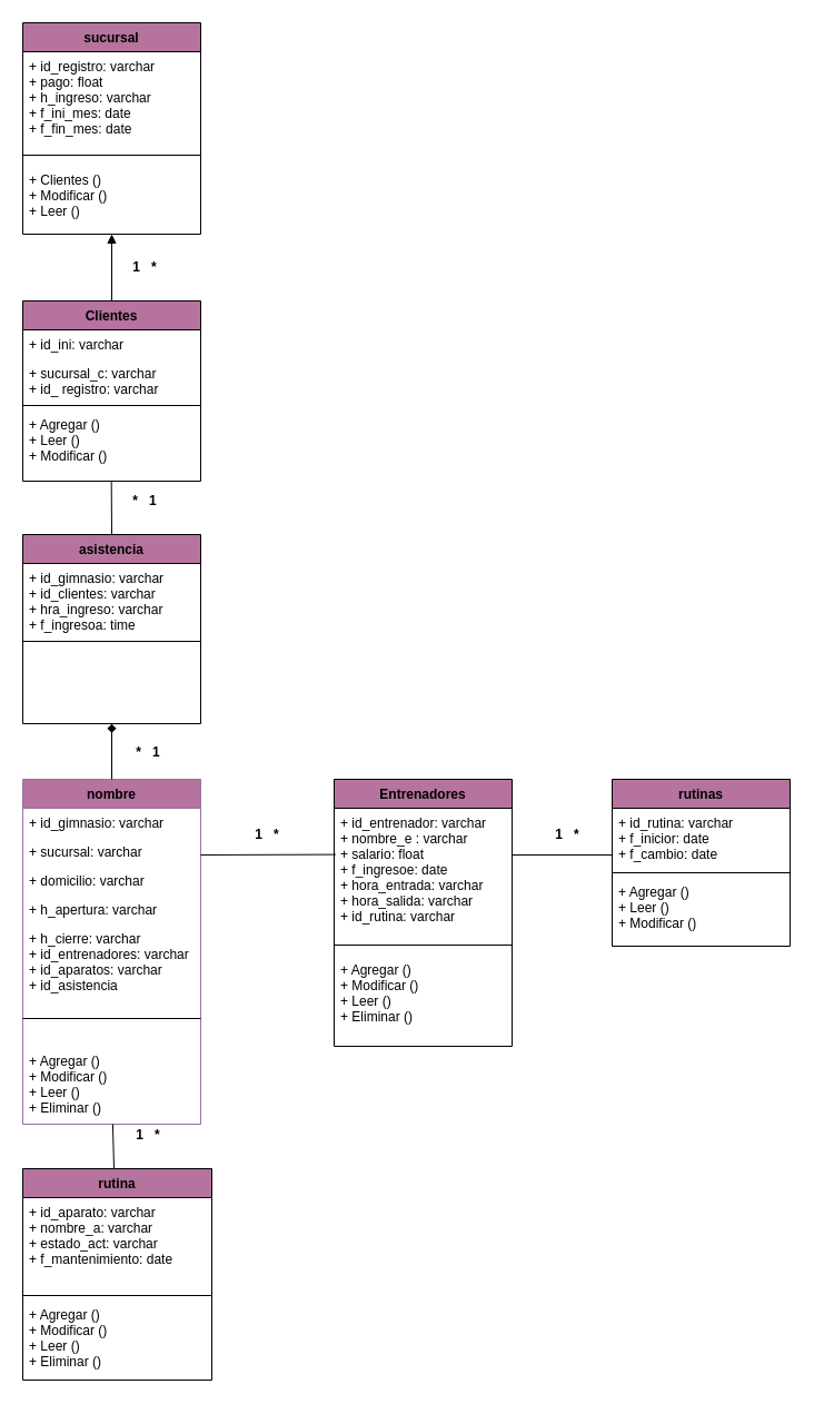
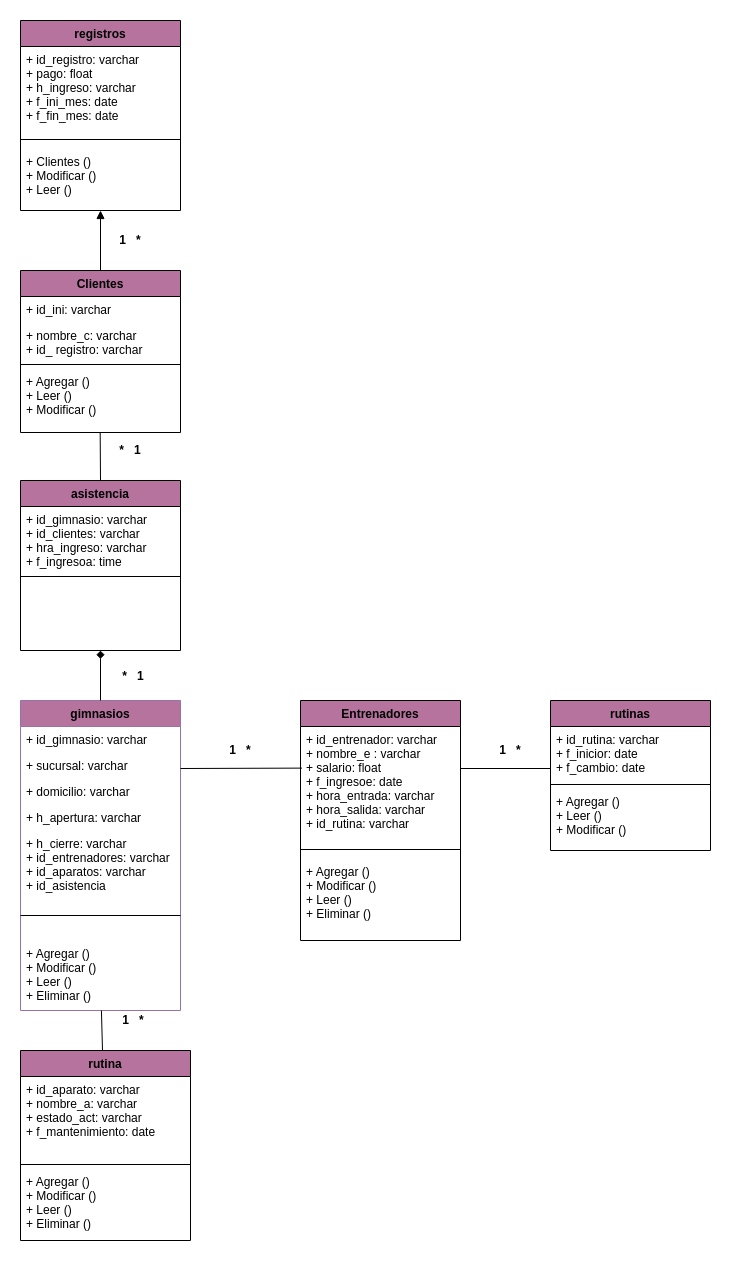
  <mxCell id="0" />
  <mxCell id="1" parent="0" />
- <mxCell id="2" value="nombre" style="swimlane;fontStyle=1;align=center;verticalAlign=top;childLayout=stackLayout;horizontal=1;startSize=26;horizontalStack=0;resizeParent=1;resizeLast=0;collapsible=1;marginBottom=0;rounded=0;shadow=0;strokeWidth=1;strokeColor=#9673a6;fillColor=#B5739D;" parent="1" vertex="1"><mxGeometry x="20" y="700" width="160" height="310" as="geometry"><mxRectangle x="230" y="140" width="160" height="26" as="alternateBounds" /></mxGeometry></mxCell>
+ <mxCell id="2" value="gimnasios" style="swimlane;fontStyle=1;align=center;verticalAlign=top;childLayout=stackLayout;horizontal=1;startSize=26;horizontalStack=0;resizeParent=1;resizeLast=0;collapsible=1;marginBottom=0;rounded=0;shadow=0;strokeWidth=1;strokeColor=#9673a6;fillColor=#B5739D;" parent="1" vertex="1"><mxGeometry x="20" y="700" width="160" height="310" as="geometry"><mxRectangle x="230" y="140" width="160" height="26" as="alternateBounds" /></mxGeometry></mxCell>
  <mxCell id="3" value="+ id_gimnasio: varchar" style="text;align=left;verticalAlign=top;spacingLeft=4;spacingRight=4;overflow=hidden;rotatable=0;points=[[0,0.5],[1,0.5]];portConstraint=eastwest;" parent="2" vertex="1"><mxGeometry y="26" width="160" height="26" as="geometry" /></mxCell>
  <mxCell id="4" value="+ sucursal: varchar" style="text;align=left;verticalAlign=top;spacingLeft=4;spacingRight=4;overflow=hidden;rotatable=0;points=[[0,0.5],[1,0.5]];portConstraint=eastwest;rounded=0;shadow=0;html=0;" parent="2" vertex="1"><mxGeometry y="52" width="160" height="26" as="geometry" /></mxCell>
  <mxCell id="5" value="+ domicilio: varchar" style="text;align=left;verticalAlign=top;spacingLeft=4;spacingRight=4;overflow=hidden;rotatable=0;points=[[0,0.5],[1,0.5]];portConstraint=eastwest;rounded=0;shadow=0;html=0;" parent="2" vertex="1"><mxGeometry y="78" width="160" height="26" as="geometry" /></mxCell>
  <mxCell id="6" value="+ h_apertura: varchar" style="text;align=left;verticalAlign=top;spacingLeft=4;spacingRight=4;overflow=hidden;rotatable=0;points=[[0,0.5],[1,0.5]];portConstraint=eastwest;rounded=0;shadow=0;html=0;" parent="2" vertex="1"><mxGeometry y="104" width="160" height="26" as="geometry" /></mxCell>
  <mxCell id="7" value="+ h_cierre: varchar&#10;+ id_entrenadores: varchar&#10;+ id_aparatos: varchar&#10;+ id_asistencia&#10;" style="text;align=left;verticalAlign=top;spacingLeft=4;spacingRight=4;overflow=hidden;rotatable=0;points=[[0,0.5],[1,0.5]];portConstraint=eastwest;rounded=0;shadow=0;html=0;" parent="2" vertex="1"><mxGeometry y="130" width="160" height="60" as="geometry" /></mxCell>
  <mxCell id="8" value="" style="line;html=1;strokeWidth=1;align=left;verticalAlign=middle;spacingTop=-1;spacingLeft=3;spacingRight=3;rotatable=0;labelPosition=right;points=[];portConstraint=eastwest;" parent="2" vertex="1"><mxGeometry y="190" width="160" height="50" as="geometry" /></mxCell>
  <mxCell id="9" value="+ Agregar ()&#10;+ Modificar ()&#10;+ Leer ()&#10;+ Eliminar ()" style="text;align=left;verticalAlign=top;spacingLeft=4;spacingRight=4;overflow=hidden;rotatable=0;points=[[0,0.5],[1,0.5]];portConstraint=eastwest;" parent="2" vertex="1"><mxGeometry y="240" width="160" height="70" as="geometry" /></mxCell>
  <mxCell id="10" value="rutina" style="swimlane;fontStyle=1;align=center;verticalAlign=top;childLayout=stackLayout;horizontal=1;startSize=26;horizontalStack=0;resizeParent=1;resizeLast=0;collapsible=1;marginBottom=0;rounded=0;shadow=0;strokeWidth=1;fillColor=#B5739D;" parent="1" vertex="1"><mxGeometry x="20" y="1050" width="170" height="190" as="geometry"><mxRectangle x="130" y="380" width="160" height="26" as="alternateBounds" /></mxGeometry></mxCell>
  <mxCell id="11" value="+ id_aparato: varchar&#10;+ nombre_a: varchar&#10;+ estado_act: varchar&#10;+ f_mantenimiento: date" style="text;align=left;verticalAlign=top;spacingLeft=4;spacingRight=4;overflow=hidden;rotatable=0;points=[[0,0.5],[1,0.5]];portConstraint=eastwest;" parent="10" vertex="1"><mxGeometry y="26" width="170" height="84" as="geometry" /></mxCell>
  <mxCell id="12" value="" style="line;html=1;strokeWidth=1;align=left;verticalAlign=middle;spacingTop=-1;spacingLeft=3;spacingRight=3;rotatable=0;labelPosition=right;points=[];portConstraint=eastwest;" parent="10" vertex="1"><mxGeometry y="110" width="170" height="8" as="geometry" /></mxCell>
  <mxCell id="13" value="+ Agregar ()&#10;+ Modificar ()&#10;+ Leer ()&#10;+ Eliminar ()" style="text;align=left;verticalAlign=top;spacingLeft=4;spacingRight=4;overflow=hidden;rotatable=0;points=[[0,0.5],[1,0.5]];portConstraint=eastwest;fontStyle=0" parent="10" vertex="1"><mxGeometry y="118" width="170" height="72" as="geometry" /></mxCell>
- <mxCell id="14" value="sucursal" style="swimlane;fontStyle=1;align=center;verticalAlign=top;childLayout=stackLayout;horizontal=1;startSize=26;horizontalStack=0;resizeParent=1;resizeLast=0;collapsible=1;marginBottom=0;rounded=0;shadow=0;strokeWidth=1;fillColor=#B5739D;" parent="1" vertex="1"><mxGeometry x="20" y="20" width="160" height="190" as="geometry"><mxRectangle x="340" y="380" width="170" height="26" as="alternateBounds" /></mxGeometry></mxCell>
+ <mxCell id="14" value="registros" style="swimlane;fontStyle=1;align=center;verticalAlign=top;childLayout=stackLayout;horizontal=1;startSize=26;horizontalStack=0;resizeParent=1;resizeLast=0;collapsible=1;marginBottom=0;rounded=0;shadow=0;strokeWidth=1;fillColor=#B5739D;" parent="1" vertex="1"><mxGeometry x="20" y="20" width="160" height="190" as="geometry"><mxRectangle x="340" y="380" width="170" height="26" as="alternateBounds" /></mxGeometry></mxCell>
  <mxCell id="15" value="+ id_registro: varchar&#10;+ pago: float&#10;+ h_ingreso: varchar&#10;+ f_ini_mes: date&#10;+ f_fin_mes: date&#10;" style="text;align=left;verticalAlign=top;spacingLeft=4;spacingRight=4;overflow=hidden;rotatable=0;points=[[0,0.5],[1,0.5]];portConstraint=eastwest;" parent="14" vertex="1"><mxGeometry y="26" width="160" height="84" as="geometry" /></mxCell>
  <mxCell id="16" value="" style="line;html=1;strokeWidth=1;align=left;verticalAlign=middle;spacingTop=-1;spacingLeft=3;spacingRight=3;rotatable=0;labelPosition=right;points=[];portConstraint=eastwest;" parent="14" vertex="1"><mxGeometry y="110" width="160" height="18" as="geometry" /></mxCell>
  <mxCell id="17" value="+ Clientes ()&#10;+ Modificar ()&#10;+ Leer ()" style="text;align=left;verticalAlign=top;spacingLeft=4;spacingRight=4;overflow=hidden;rotatable=0;points=[[0,0.5],[1,0.5]];portConstraint=eastwest;" parent="14" vertex="1"><mxGeometry y="128" width="160" height="52" as="geometry" /></mxCell>
  <mxCell id="18" value="Clientes" style="swimlane;fontStyle=1;align=center;verticalAlign=top;childLayout=stackLayout;horizontal=1;startSize=26;horizontalStack=0;resizeParent=1;resizeLast=0;collapsible=1;marginBottom=0;rounded=0;shadow=0;strokeWidth=1;fillColor=#B5739D;" parent="1" vertex="1"><mxGeometry x="20" y="270" width="160" height="162" as="geometry"><mxRectangle x="550" y="140" width="160" height="26" as="alternateBounds" /></mxGeometry></mxCell>
  <mxCell id="19" value="+ id_ini: varchar" style="text;align=left;verticalAlign=top;spacingLeft=4;spacingRight=4;overflow=hidden;rotatable=0;points=[[0,0.5],[1,0.5]];portConstraint=eastwest;rounded=0;shadow=0;html=0;" parent="18" vertex="1"><mxGeometry y="26" width="160" height="26" as="geometry" /></mxCell>
- <mxCell id="20" value="+ sucursal_c: varchar&#10;+ id_ registro: varchar" style="text;align=left;verticalAlign=top;spacingLeft=4;spacingRight=4;overflow=hidden;rotatable=0;points=[[0,0.5],[1,0.5]];portConstraint=eastwest;" parent="18" vertex="1"><mxGeometry y="52" width="160" height="38" as="geometry" /></mxCell>
+ <mxCell id="20" value="+ nombre_c: varchar&#10;+ id_ registro: varchar" style="text;align=left;verticalAlign=top;spacingLeft=4;spacingRight=4;overflow=hidden;rotatable=0;points=[[0,0.5],[1,0.5]];portConstraint=eastwest;" parent="18" vertex="1"><mxGeometry y="52" width="160" height="38" as="geometry" /></mxCell>
  <mxCell id="21" value="" style="line;html=1;strokeWidth=1;align=left;verticalAlign=middle;spacingTop=-1;spacingLeft=3;spacingRight=3;rotatable=0;labelPosition=right;points=[];portConstraint=eastwest;" parent="18" vertex="1"><mxGeometry y="90" width="160" height="8" as="geometry" /></mxCell>
  <mxCell id="22" value="+ Agregar ()&#10;+ Leer ()&#10;+ Modificar ()" style="text;align=left;verticalAlign=top;spacingLeft=4;spacingRight=4;overflow=hidden;rotatable=0;points=[[0,0.5],[1,0.5]];portConstraint=eastwest;" parent="18" vertex="1"><mxGeometry y="98" width="160" height="64" as="geometry" /></mxCell>
  <mxCell id="23" value="Entrenadores" style="swimlane;fontStyle=1;align=center;verticalAlign=top;childLayout=stackLayout;horizontal=1;startSize=26;horizontalStack=0;resizeParent=1;resizeLast=0;collapsible=1;marginBottom=0;rounded=0;shadow=0;strokeWidth=1;fillColor=#B5739D;" parent="1" vertex="1"><mxGeometry x="300" y="700" width="160" height="240" as="geometry"><mxRectangle x="340" y="380" width="170" height="26" as="alternateBounds" /></mxGeometry></mxCell>
  <mxCell id="24" value="+ id_entrenador: varchar&#10;+ nombre_e : varchar &#10;+ salario: float&#10;+ f_ingresoe: date&#10;+ hora_entrada: varchar&#10;+ hora_salida: varchar&#10;+ id_rutina: varchar&#10;&#10;" style="text;align=left;verticalAlign=top;spacingLeft=4;spacingRight=4;overflow=hidden;rotatable=0;points=[[0,0.5],[1,0.5]];portConstraint=eastwest;" parent="23" vertex="1"><mxGeometry y="26" width="160" height="114" as="geometry" /></mxCell>
  <mxCell id="25" value="" style="line;html=1;strokeWidth=1;align=left;verticalAlign=middle;spacingTop=-1;spacingLeft=3;spacingRight=3;rotatable=0;labelPosition=right;points=[];portConstraint=eastwest;" parent="23" vertex="1"><mxGeometry y="140" width="160" height="18" as="geometry" /></mxCell>
  <mxCell id="26" value="+ Agregar ()&#10;+ Modificar ()&#10;+ Leer ()&#10;+ Eliminar ()" style="text;align=left;verticalAlign=top;spacingLeft=4;spacingRight=4;overflow=hidden;rotatable=0;points=[[0,0.5],[1,0.5]];portConstraint=eastwest;" parent="23" vertex="1"><mxGeometry y="158" width="160" height="80" as="geometry" /></mxCell>
  <mxCell id="27" value="rutinas" style="swimlane;fontStyle=1;align=center;verticalAlign=top;childLayout=stackLayout;horizontal=1;startSize=26;horizontalStack=0;resizeParent=1;resizeLast=0;collapsible=1;marginBottom=0;rounded=0;shadow=0;strokeWidth=1;fillColor=#B5739D;" parent="1" vertex="1"><mxGeometry x="550" y="700" width="160" height="150" as="geometry"><mxRectangle x="550" y="140" width="160" height="26" as="alternateBounds" /></mxGeometry></mxCell>
  <mxCell id="28" value="+ id_rutina: varchar&#10;+ f_inicior: date&#10;+ f_cambio: date" style="text;align=left;verticalAlign=top;spacingLeft=4;spacingRight=4;overflow=hidden;rotatable=0;points=[[0,0.5],[1,0.5]];portConstraint=eastwest;" parent="27" vertex="1"><mxGeometry y="26" width="160" height="54" as="geometry" /></mxCell>
  <mxCell id="29" value="" style="line;html=1;strokeWidth=1;align=left;verticalAlign=middle;spacingTop=-1;spacingLeft=3;spacingRight=3;rotatable=0;labelPosition=right;points=[];portConstraint=eastwest;" parent="27" vertex="1"><mxGeometry y="80" width="160" height="8" as="geometry" /></mxCell>
  <mxCell id="30" value="+ Agregar ()&#10;+ Leer ()&#10;+ Modificar ()" style="text;align=left;verticalAlign=top;spacingLeft=4;spacingRight=4;overflow=hidden;rotatable=0;points=[[0,0.5],[1,0.5]];portConstraint=eastwest;" parent="27" vertex="1"><mxGeometry y="88" width="160" height="52" as="geometry" /></mxCell>
  <mxCell id="31" value="" style="endArrow=block;html=1;exitX=0.5;exitY=0;exitDx=0;exitDy=0;entryX=0.5;entryY=1;entryDx=0;entryDy=0;" edge="1" parent="1" source="18" target="14"><mxGeometry width="50" height="50" relative="1" as="geometry"><mxPoint x="360" y="320" as="sourcePoint" /><mxPoint x="410" y="270" as="targetPoint" /></mxGeometry></mxCell>
  <mxCell id="32" value="" style="endArrow=none;html=1;entryX=0.009;entryY=0.365;entryDx=0;entryDy=0;entryPerimeter=0;" edge="1" parent="1" target="24"><mxGeometry width="50" height="50" relative="1" as="geometry"><mxPoint x="180" y="768" as="sourcePoint" /><mxPoint x="410" y="840" as="targetPoint" /></mxGeometry></mxCell>
  <mxCell id="33" value="" style="endArrow=none;html=1;entryX=0;entryY=0.778;entryDx=0;entryDy=0;entryPerimeter=0;" edge="1" parent="1" target="28"><mxGeometry width="50" height="50" relative="1" as="geometry"><mxPoint x="460" y="768" as="sourcePoint" /><mxPoint x="410" y="840" as="targetPoint" /></mxGeometry></mxCell>
  <mxCell id="34" value="" style="endArrow=none;html=1;" edge="1" parent="1" target="9"><mxGeometry width="50" height="50" relative="1" as="geometry"><mxPoint x="102" y="1050" as="sourcePoint" /><mxPoint x="410" y="980" as="targetPoint" /></mxGeometry></mxCell>
  <mxCell id="35" value="asistencia" style="swimlane;fontStyle=1;align=center;verticalAlign=top;childLayout=stackLayout;horizontal=1;startSize=26;horizontalStack=0;resizeParent=1;resizeLast=0;collapsible=1;marginBottom=0;rounded=0;shadow=0;strokeWidth=1;fillColor=#B5739D;" vertex="1" parent="1"><mxGeometry x="20" y="480" width="160" height="170" as="geometry"><mxRectangle x="550" y="140" width="160" height="26" as="alternateBounds" /></mxGeometry></mxCell>
  <mxCell id="36" value="+ id_gimnasio: varchar&#10;+ id_clientes: varchar&#10;+ hra_ingreso: varchar&#10;+ f_ingresoa: time" style="text;align=left;verticalAlign=top;spacingLeft=4;spacingRight=4;overflow=hidden;rotatable=0;points=[[0,0.5],[1,0.5]];portConstraint=eastwest;" vertex="1" parent="35"><mxGeometry y="26" width="160" height="66" as="geometry" /></mxCell>
  <mxCell id="37" value="" style="line;html=1;strokeWidth=1;align=left;verticalAlign=middle;spacingTop=-1;spacingLeft=3;spacingRight=3;rotatable=0;labelPosition=right;points=[];portConstraint=eastwest;" vertex="1" parent="35"><mxGeometry y="92" width="160" height="8" as="geometry" /></mxCell>
  <mxCell id="38" value="" style="endArrow=diamond;html=1;entryX=0.5;entryY=1;entryDx=0;entryDy=0;exitX=0.5;exitY=0;exitDx=0;exitDy=0;" edge="1" parent="1" source="2" target="35"><mxGeometry width="50" height="50" relative="1" as="geometry"><mxPoint x="240" y="750" as="sourcePoint" /><mxPoint x="290" y="700" as="targetPoint" /></mxGeometry></mxCell>
  <mxCell id="39" value="" style="endArrow=none;html=1;entryX=0.5;entryY=0;entryDx=0;entryDy=0;exitX=0.498;exitY=0.997;exitDx=0;exitDy=0;exitPerimeter=0;" edge="1" parent="1" source="22" target="35"><mxGeometry width="50" height="50" relative="1" as="geometry"><mxPoint x="240" y="340" as="sourcePoint" /><mxPoint x="290" y="290" as="targetPoint" /></mxGeometry></mxCell>
  <mxCell id="40" value="&lt;b&gt;1&amp;nbsp; &amp;nbsp;*&lt;/b&gt;" style="text;html=1;strokeColor=none;fillColor=none;align=center;verticalAlign=middle;whiteSpace=wrap;rounded=0;" vertex="1" parent="1"><mxGeometry x="110" y="230" width="40" height="20" as="geometry" /></mxCell>
  <mxCell id="41" value="&lt;b&gt;*&amp;nbsp; &amp;nbsp;1&lt;/b&gt;" style="text;html=1;strokeColor=none;fillColor=none;align=center;verticalAlign=middle;whiteSpace=wrap;rounded=0;" vertex="1" parent="1"><mxGeometry x="110" y="440" width="40" height="20" as="geometry" /></mxCell>
  <mxCell id="42" value="&lt;b&gt;*&amp;nbsp; &amp;nbsp;1&lt;/b&gt;" style="text;html=1;strokeColor=none;fillColor=none;align=center;verticalAlign=middle;whiteSpace=wrap;rounded=0;" vertex="1" parent="1"><mxGeometry x="113" y="666" width="40" height="20" as="geometry" /></mxCell>
  <mxCell id="43" value="&lt;b&gt;1&amp;nbsp; &amp;nbsp;*&lt;/b&gt;" style="text;html=1;strokeColor=none;fillColor=none;align=center;verticalAlign=middle;whiteSpace=wrap;rounded=0;" vertex="1" parent="1"><mxGeometry x="113" y="1010" width="40" height="20" as="geometry" /></mxCell>
  <mxCell id="44" value="&lt;b&gt;1&amp;nbsp; &amp;nbsp;*&lt;/b&gt;" style="text;html=1;strokeColor=none;fillColor=none;align=center;verticalAlign=middle;whiteSpace=wrap;rounded=0;" vertex="1" parent="1"><mxGeometry x="220" y="740" width="40" height="20" as="geometry" /></mxCell>
  <mxCell id="45" value="&lt;b&gt;1&amp;nbsp; &amp;nbsp;*&lt;/b&gt;" style="text;html=1;strokeColor=none;fillColor=none;align=center;verticalAlign=middle;whiteSpace=wrap;rounded=0;" vertex="1" parent="1"><mxGeometry x="490" y="740" width="40" height="20" as="geometry" /></mxCell>
